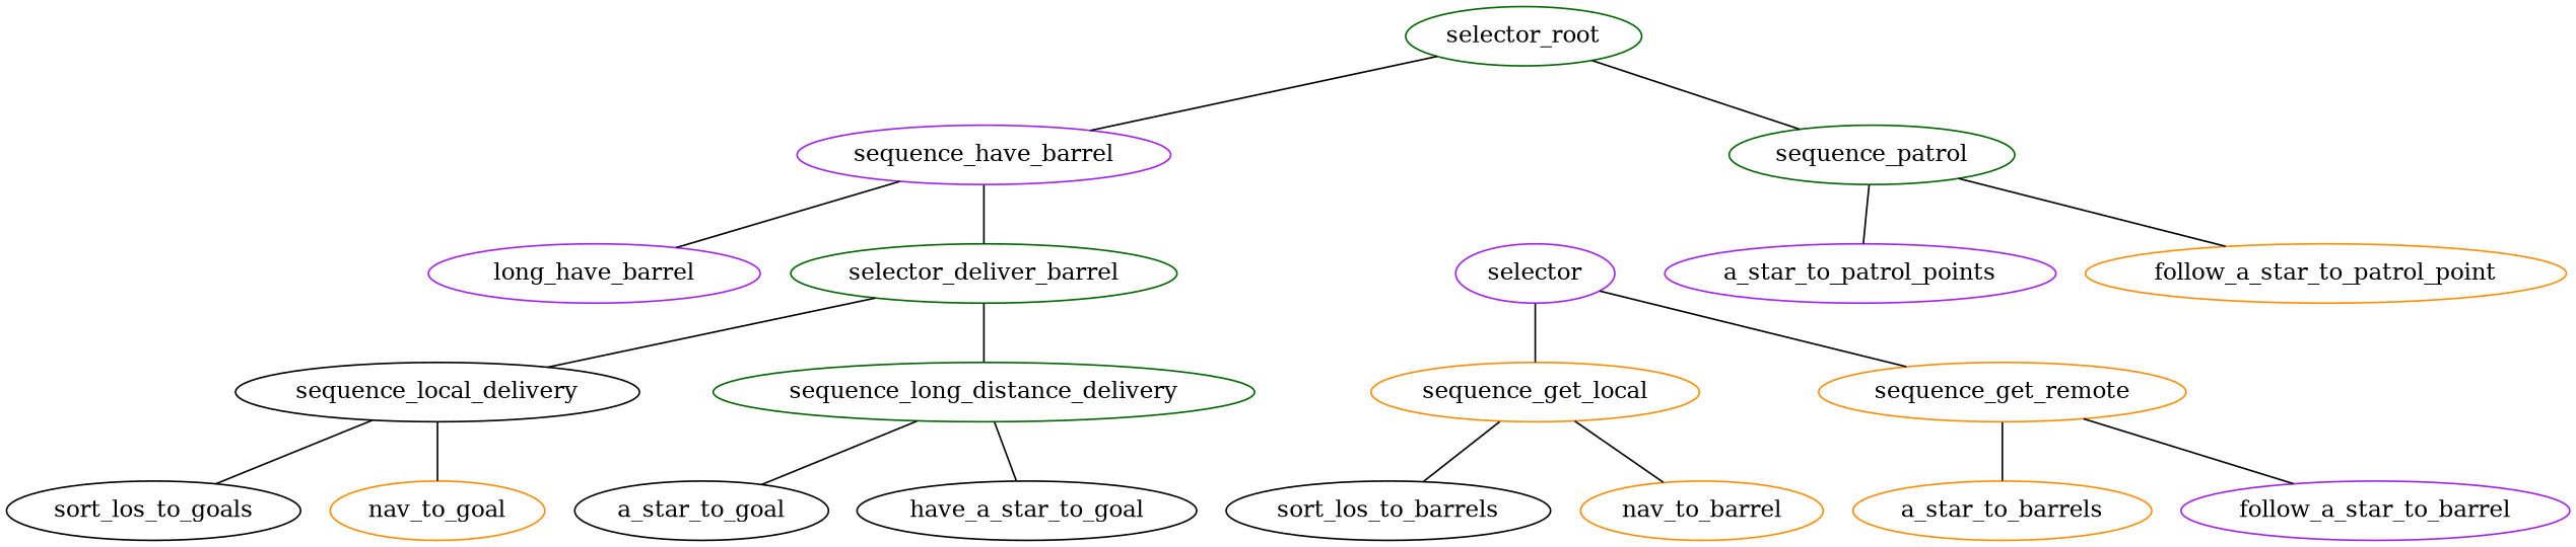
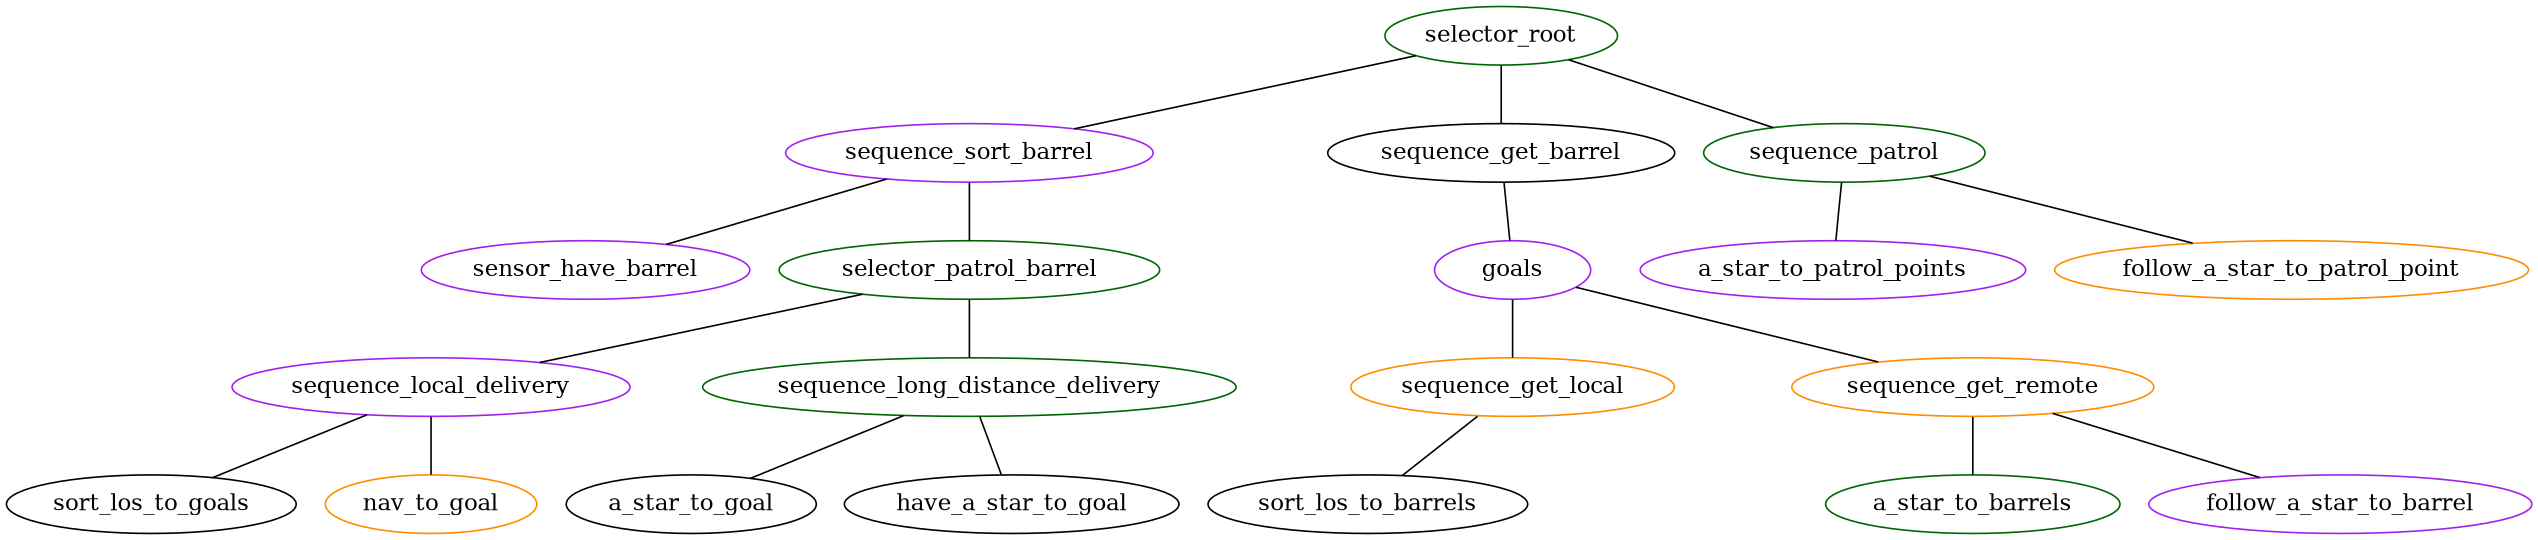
  graph {
    node [color=purple]
    selector_root [color=darkgreen]
-   sequence_have_barrel
+   sequence_have_barrel [label=sequence_sort_barrel]
+   sequence_get_barrel [color=black]
    sequence_patrol [color=darkgreen]
-   sensor_have_barrel [label=long_have_barrel]
-   selector_deliver_barrel [color=darkgreen]
-   selector
+   sensor_have_barrel
+   selector_deliver_barrel [color=darkgreen label=selector_patrol_barrel]
+   selector [label=goals]
    a_star_to_patrol_points
    follow_a_star_to_patrol_point [color=darkorange]
-   sequence_local_delivery [color=black]
+   sequence_local_delivery
    sequence_long_distance_delivery [color=darkgreen]
    sort_los_to_goals [color=black]
    nav_to_goal [color=darkorange]
    a_star_to_goal [color=black]
    n15 [color=black label=have_a_star_to_goal]
    sequence_get_local [color=darkorange]
    sequence_get_remote [color=darkorange]
    sort_los_to_barrels [color=black]
-   nav_to_barrel [color=darkorange]
-   a_star_to_barrels [color=darkorange]
+   a_star_to_barrels [color=darkgreen]
    follow_a_star_to_barrel
    selector_root -- sequence_have_barrel
+   selector_root -- sequence_get_barrel
    selector_root -- sequence_patrol
    sequence_have_barrel -- sensor_have_barrel
    sequence_have_barrel -- selector_deliver_barrel
+   sequence_get_barrel -- selector
    sequence_patrol -- a_star_to_patrol_points
    sequence_patrol -- follow_a_star_to_patrol_point
    selector_deliver_barrel -- sequence_local_delivery
    selector_deliver_barrel -- sequence_long_distance_delivery
    selector -- sequence_get_local
    selector -- sequence_get_remote
    sequence_local_delivery -- sort_los_to_goals
    sequence_local_delivery -- nav_to_goal
    sequence_long_distance_delivery -- a_star_to_goal
    sequence_long_distance_delivery -- n15
    sequence_get_local -- sort_los_to_barrels
-   sequence_get_local -- nav_to_barrel
    sequence_get_remote -- a_star_to_barrels
    sequence_get_remote -- follow_a_star_to_barrel
  }
